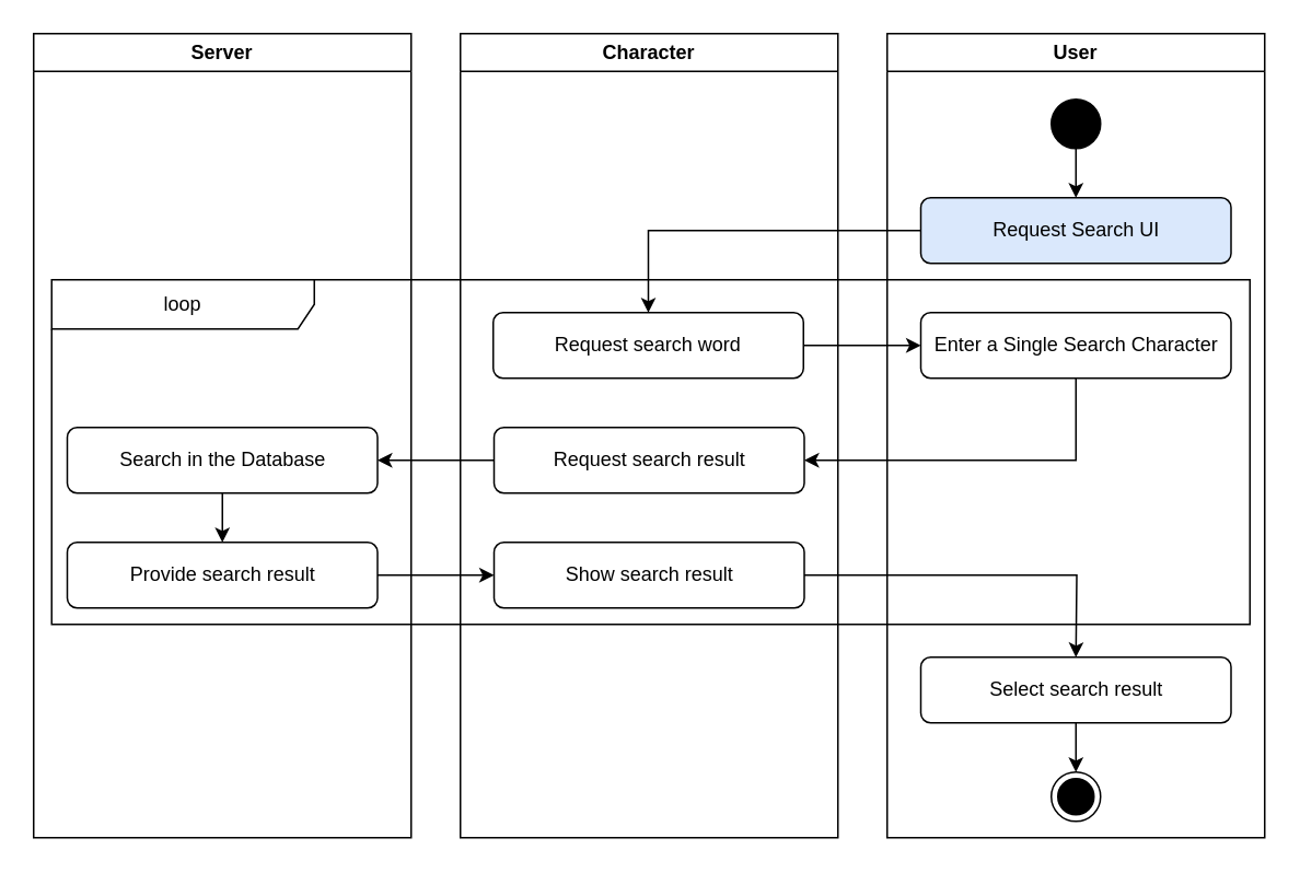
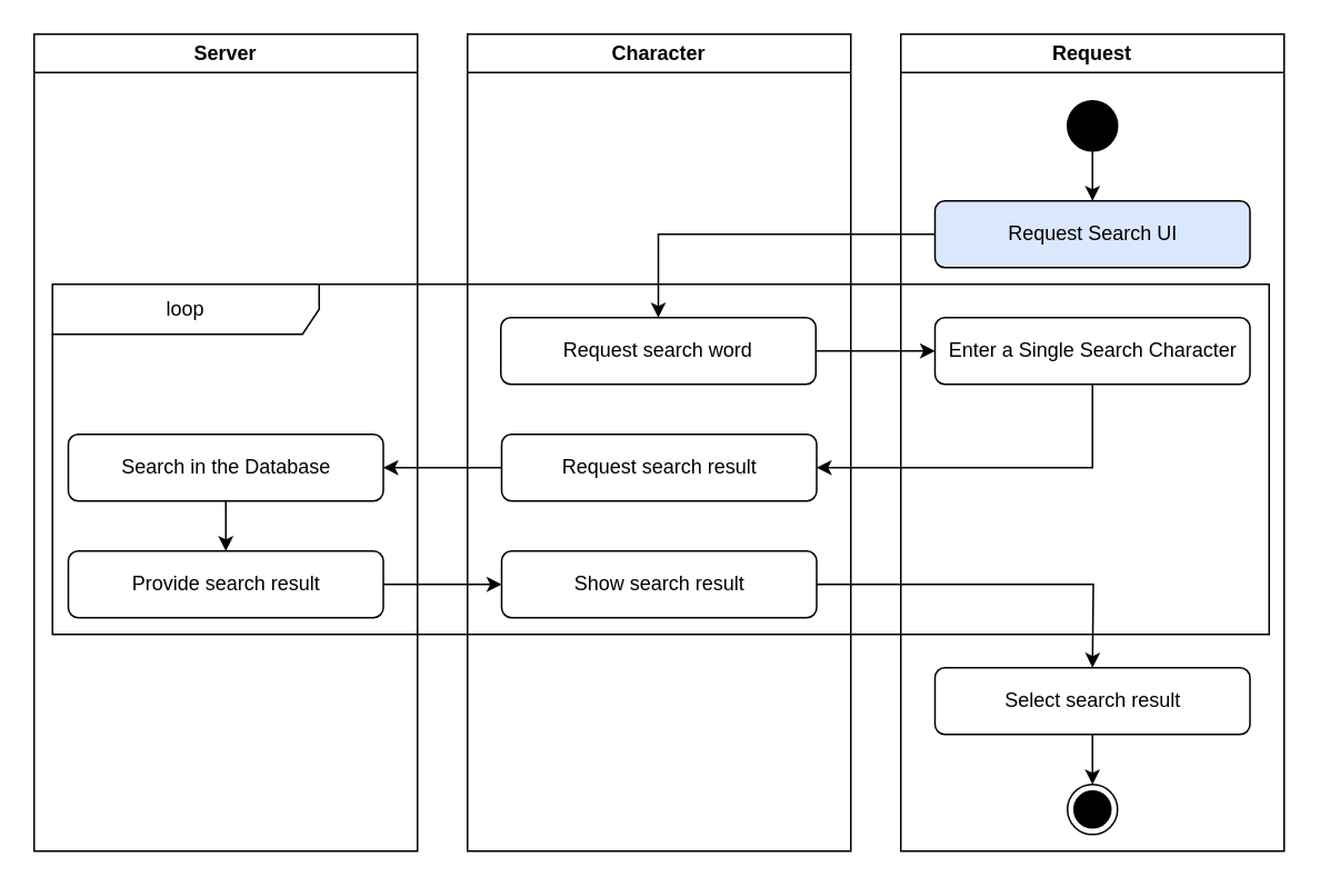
  <mxCell id="0" />
  <mxCell id="1" parent="0" />
  <mxCell id="2" value="Server" style="swimlane;whiteSpace=wrap;html=1;" parent="1" vertex="1"><mxGeometry x="20" y="20" width="230" height="490" as="geometry"><mxRectangle x="39" y="50" width="80" height="30" as="alternateBounds" /></mxGeometry></mxCell>
  <mxCell id="3" value="" style="edgeStyle=orthogonalEdgeStyle;rounded=0;orthogonalLoop=1;jettySize=auto;html=1;" edge="1" parent="2" source="4" target="5"><mxGeometry relative="1" as="geometry" /></mxCell>
  <mxCell id="4" value="Search in the Database" style="rounded=1;whiteSpace=wrap;html=1;" parent="2" vertex="1"><mxGeometry x="20.5" y="240" width="189" height="40" as="geometry" /></mxCell>
  <mxCell id="5" value="Provide search result" style="rounded=1;whiteSpace=wrap;html=1;" vertex="1" parent="2"><mxGeometry x="20.5" y="310" width="189" height="40" as="geometry" /></mxCell>
  <mxCell id="6" value="Character" style="swimlane;whiteSpace=wrap;html=1;" parent="1" vertex="1"><mxGeometry x="280" y="20" width="230" height="490" as="geometry" /></mxCell>
  <mxCell id="7" value="Request search word" style="rounded=1;whiteSpace=wrap;html=1;" parent="6" vertex="1"><mxGeometry x="20" y="170" width="189" height="40" as="geometry" /></mxCell>
  <mxCell id="8" value="Request search result" style="rounded=1;whiteSpace=wrap;html=1;" parent="6" vertex="1"><mxGeometry x="20.5" y="240" width="189" height="40" as="geometry" /></mxCell>
  <mxCell id="9" value="Show search result" style="rounded=1;whiteSpace=wrap;html=1;" parent="6" vertex="1"><mxGeometry x="20.5" y="310" width="189" height="40" as="geometry" /></mxCell>
- <mxCell id="10" value="User" style="swimlane;whiteSpace=wrap;html=1;" parent="1" vertex="1"><mxGeometry x="540" y="20" width="230" height="490" as="geometry" /></mxCell>
+ <mxCell id="10" value="Request" style="swimlane;whiteSpace=wrap;html=1;" parent="1" vertex="1"><mxGeometry x="540" y="20" width="230" height="490" as="geometry" /></mxCell>
  <mxCell id="11" value="Request Search UI" style="rounded=1;whiteSpace=wrap;html=1;fillColor=#dae8fc;" parent="10" vertex="1"><mxGeometry x="20.5" y="100" width="189" height="40" as="geometry" /></mxCell>
  <mxCell id="12" style="edgeStyle=orthogonalEdgeStyle;rounded=0;orthogonalLoop=1;jettySize=auto;html=1;entryX=0.5;entryY=0;entryDx=0;entryDy=0;" parent="10" source="13" target="11" edge="1"><mxGeometry relative="1" as="geometry" /></mxCell>
  <mxCell id="13" value="" style="ellipse;whiteSpace=wrap;html=1;aspect=fixed;fillColor=#000000;" parent="10" vertex="1"><mxGeometry x="100" y="40" width="30" height="30" as="geometry" /></mxCell>
  <mxCell id="14" value="Enter a Single Search Character" style="rounded=1;whiteSpace=wrap;html=1;verticalAlign=middle;" parent="10" vertex="1"><mxGeometry x="20.5" y="170" width="189" height="40" as="geometry" /></mxCell>
  <mxCell id="15" value="" style="edgeStyle=orthogonalEdgeStyle;rounded=0;orthogonalLoop=1;jettySize=auto;html=1;" edge="1" parent="10" source="16" target="17"><mxGeometry relative="1" as="geometry" /></mxCell>
  <mxCell id="16" value="Select search result" style="rounded=1;whiteSpace=wrap;html=1;verticalAlign=middle;" vertex="1" parent="10"><mxGeometry x="20.5" y="380" width="189" height="40" as="geometry" /></mxCell>
  <mxCell id="17" value="" style="ellipse;html=1;shape=endState;fillColor=strokeColor;" vertex="1" parent="10"><mxGeometry x="100" y="450" width="30" height="30" as="geometry" /></mxCell>
  <mxCell id="18" style="edgeStyle=orthogonalEdgeStyle;rounded=0;orthogonalLoop=1;jettySize=auto;html=1;entryX=0.5;entryY=0;entryDx=0;entryDy=0;" parent="1" source="11" target="7" edge="1"><mxGeometry relative="1" as="geometry" /></mxCell>
  <mxCell id="19" style="edgeStyle=orthogonalEdgeStyle;rounded=0;orthogonalLoop=1;jettySize=auto;html=1;entryX=1;entryY=0.5;entryDx=0;entryDy=0;exitX=0.5;exitY=1;exitDx=0;exitDy=0;" parent="1" source="14" target="8" edge="1"><mxGeometry relative="1" as="geometry"><Array as="points"><mxPoint x="655" y="280" /></Array></mxGeometry></mxCell>
  <mxCell id="20" style="edgeStyle=orthogonalEdgeStyle;rounded=0;orthogonalLoop=1;jettySize=auto;html=1;entryX=0;entryY=0.5;entryDx=0;entryDy=0;" edge="1" parent="1" source="7" target="14"><mxGeometry relative="1" as="geometry"><Array as="points"><mxPoint x="391" y="210" /></Array></mxGeometry></mxCell>
  <mxCell id="21" style="edgeStyle=orthogonalEdgeStyle;rounded=0;orthogonalLoop=1;jettySize=auto;html=1;entryX=1;entryY=0.5;entryDx=0;entryDy=0;" edge="1" parent="1" source="8" target="4"><mxGeometry relative="1" as="geometry" /></mxCell>
  <mxCell id="22" style="edgeStyle=orthogonalEdgeStyle;rounded=0;orthogonalLoop=1;jettySize=auto;html=1;entryX=0;entryY=0.5;entryDx=0;entryDy=0;" edge="1" parent="1" source="5" target="9"><mxGeometry relative="1" as="geometry" /></mxCell>
  <mxCell id="23" value="loop" style="shape=umlFrame;whiteSpace=wrap;html=1;pointerEvents=0;recursiveResize=0;container=1;collapsible=0;width=160;" vertex="1" parent="1"><mxGeometry x="31" y="170" width="730" height="210" as="geometry" /></mxCell>
  <mxCell id="24" style="edgeStyle=orthogonalEdgeStyle;rounded=0;orthogonalLoop=1;jettySize=auto;html=1;entryX=0.5;entryY=0;entryDx=0;entryDy=0;" edge="1" parent="1" source="9"><mxGeometry relative="1" as="geometry"><mxPoint x="655" y="400" as="targetPoint" /></mxGeometry></mxCell>
